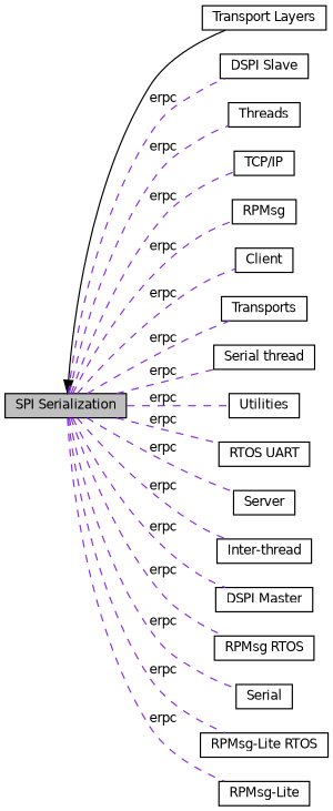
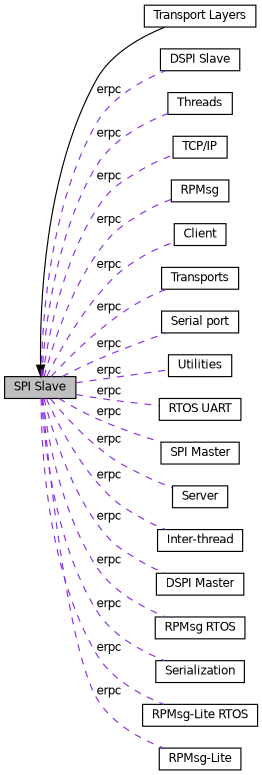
  digraph {
    rankdir=LR
    node [color=black fillcolor=white fontname=Helvetica fontsize=10 shape=record style=filled]
    edge [dir=none fontname=Helvetica fontsize=10 labelfontname=Helvetica labelfontsize=10 shape=plaintext style=dashed color=blueviolet]
    n1 [height=0.2 label="Transport Layers" width=0.4]
-   n2 [fillcolor=grey75 fontcolor=black height=0.2 label="SPI Serialization" width=0.4]
+   n2 [fillcolor=grey75 fontcolor=black height=0.2 label="SPI Slave" width=0.4]
    n3 [height=0.2 label="DSPI Slave" width=0.4]
    n4 [height=0.2 label=Threads width=0.4]
    n5 [height=0.2 label="TCP/IP" width=0.4]
    n6 [height=0.2 label=RPMsg width=0.4]
    n7 [height=0.2 label=Client width=0.4]
    n8 [height=0.2 label=Transports width=0.4]
-   n9 [height=0.2 label="Serial thread" width=0.4]
+   n9 [height=0.2 label="Serial port" width=0.4]
    n10 [height=0.2 label=Utilities width=0.4]
    n11 [height=0.2 label="RTOS UART" width=0.4]
+   n12 [height=0.2 label="SPI Master" width=0.4]
    n13 [height=0.2 label=Server width=0.4]
    n14 [height=0.2 label="Inter-thread" width=0.4]
    n15 [height=0.2 label="DSPI Master" width=0.4]
    n16 [height=0.2 label="RPMsg RTOS" width=0.4]
-   n17 [height=0.2 label=Serial width=0.4]
+   n17 [height=0.2 label=Serialization width=0.4]
    n18 [height=0.2 label="RPMsg-Lite RTOS" width=0.4]
    n19 [height=0.2 label="RPMsg-Lite" width=0.4]
    n2 -> n1 [dir=back style=solid color=""]
    n2 -> n3 [label=erpc]
    n2 -> n4 [label=erpc]
    n2 -> n5 [label=erpc]
    n2 -> n6 [label=erpc]
    n2 -> n7 [label=erpc]
    n2 -> n8 [label=erpc]
    n2 -> n9 [label=erpc]
    n2 -> n10 [label=erpc]
    n2 -> n11 [label=erpc]
+   n2 -> n12 [label=erpc]
    n2 -> n13 [label=erpc]
    n2 -> n14 [label=erpc]
    n2 -> n15 [label=erpc]
    n2 -> n16 [label=erpc]
    n2 -> n17 [label=erpc]
    n2 -> n18 [label=erpc]
    n2 -> n19 [label=erpc]
  }
